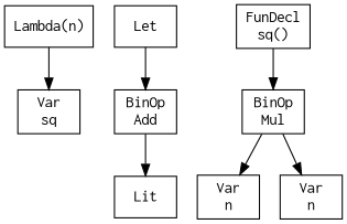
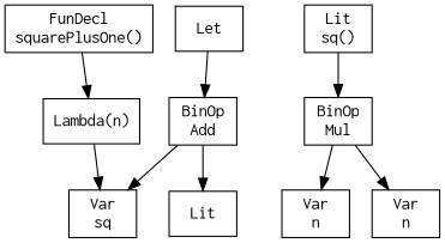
  digraph {
    node [fontname=Courier shape=box]
+   n1 [label="FunDecl\nsquarePlusOne()"]
    n2 [label="Lambda(n)"]
    n3 [label="Var\nsq"]
    n4 [label=Let]
    n5 [label="BinOp\nAdd"]
    n6 [label=Lit]
-   n7 [label="FunDecl\nsq()"]
+   n7 [label="Lit\nsq()"]
    n8 [label="BinOp\nMul"]
    n9 [label="Var\nn"]
    n10 [label="Var\nn"]
+   n1 -> n2
    n2 -> n3
    n4 -> n5
+   n5 -> n3
    n5 -> n6
    n7 -> n8
    n8 -> n9
    n8 -> n10
  }
